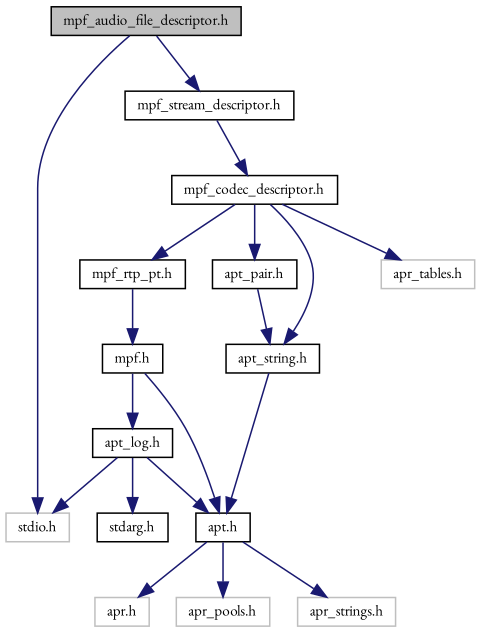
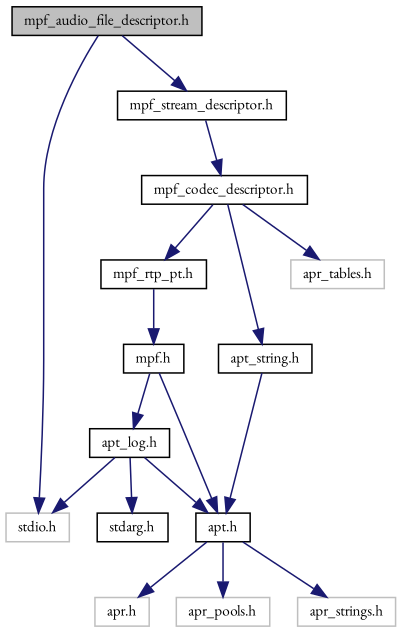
  digraph {
    fontname="EB Garamond"
    node [color=black fillcolor=white fontname="EB Garamond" fontsize=10 shape=record style=filled]
    edge [color=midnightblue fontname="EB Garamond" fontsize=10 labelfontname=Helvetica labelfontsize=10 style=solid]
    n1 [fillcolor=grey75 fontcolor=black height=0.2 label="mpf_audio_file_descriptor.h" width=0.4]
    n2 [color=grey75 height=0.2 label="stdio.h" width=0.4]
    n3 [height=0.2 label="mpf_stream_descriptor.h" width=0.4]
    n4 [height=0.2 label="mpf_codec_descriptor.h" width=0.4]
    n5 [color=grey75 height=0.2 label="apr_tables.h" width=0.4]
    n6 [height=0.2 label="apt_string.h" width=0.4]
-   n7 [height=0.2 label="apt_pair.h" width=0.4]
    n8 [height=0.2 label="mpf_rtp_pt.h" width=0.4]
    n9 [height=0.2 label="apt.h" width=0.4]
    n10 [height=0.2 label="mpf.h" width=0.4]
    n11 [color=grey75 height=0.2 label="apr.h" width=0.4]
    n12 [color=grey75 height=0.2 label="apr_pools.h" width=0.4]
    n13 [color=grey75 height=0.2 label="apr_strings.h" width=0.4]
    n14 [height=0.2 label="apt_log.h" width=0.4]
    n15 [height=0.2 label="stdarg.h" width=0.4]
    n1 -> n2
    n1 -> n3
    n3 -> n4
    n4 -> n5
    n4 -> n6
-   n4 -> n7
    n4 -> n8
    n6 -> n9
-   n7 -> n6
    n8 -> n10
    n9 -> n11
    n9 -> n12
    n9 -> n13
    n10 -> n9
    n10 -> n14
    n14 -> n2
    n14 -> n9
    n14 -> n15
  }
